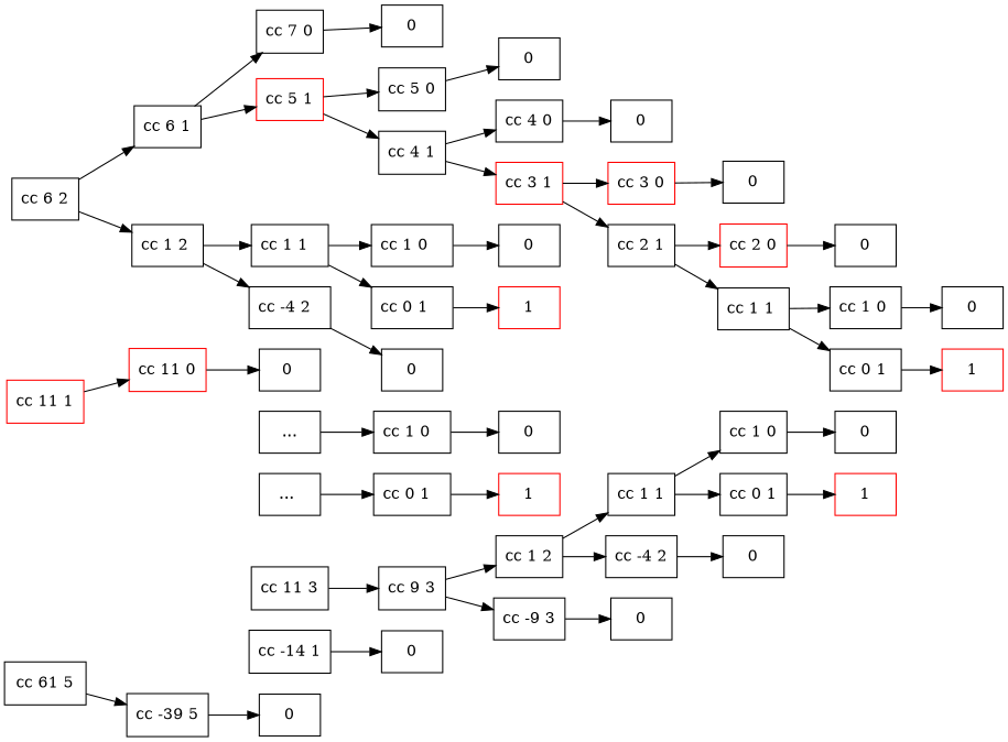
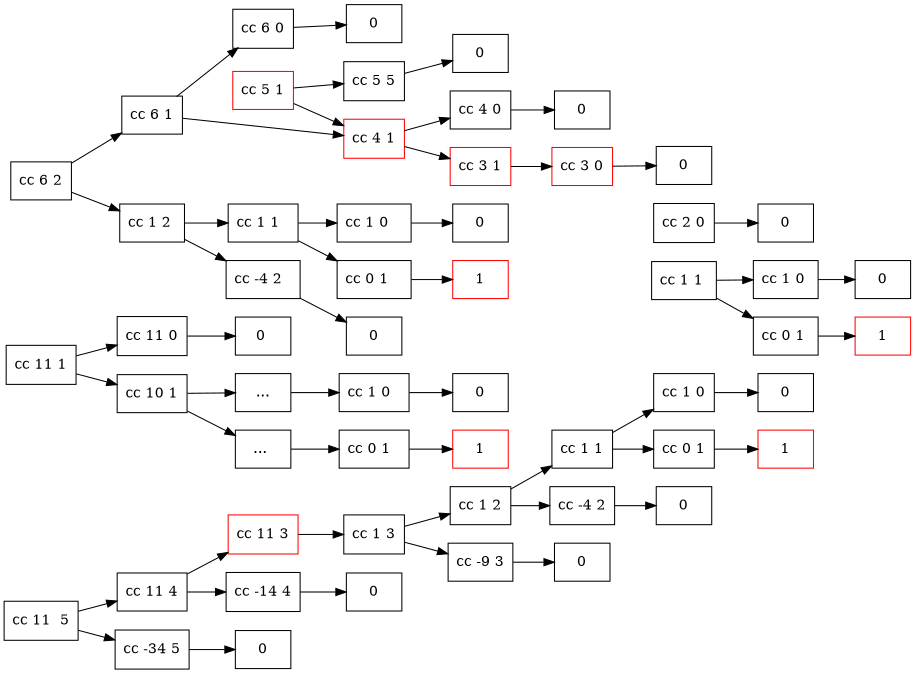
  digraph {
    rankdir=LR
    node [shape=record]
-   "cc 11  5" [label="cc 61  5"]
-   "cc -39 5"
-   "cc 11 3"
-   "cc -14 4" [label="cc -14 1"]
+   "cc 11  5"
+   "cc 11 4"
+   "cc -39 5" [label="cc -34 5"]
+   "cc 11 3" [color=red]
+   "cc -14 4"
    n6 [label=0]
-   "cc 1 3" [label="cc 9 3"]
+   "cc 1 3"
    n8 [label=0]
    "cc 1 2"
    "cc -9 3"
-   "cc 11 1" [color=red]
-   "cc 11 0" [color=red]
+   "cc 11 1"
+   "cc 11 0"
+   "cc 10 1"
    "cc 6 2"
    "cc 6 1"
    "cc 1 2 "
    "cc 1 1"
    "cc -4 2"
    n19 [label=0]
    "cc 1 0"
    "cc 0 1"
    n22 [label=0]
    n23 [label=0]
    n24 [color=red label=1]
    "0 "
    "..."
    "... "
-   "cc 6 0" [label="cc 7 0"]
+   "cc 6 0"
    "cc 5 1" [color=red]
    "cc 1 1  "
    "cc -4 2  "
    "cc 1 0  "
    "cc 0 1  "
    n34 [label=0]
-   "cc 5 0"
-   "cc 4 1"
+   "cc 5 0" [label="cc 5 5"]
+   "cc 4 1" [color=red]
    "cc 1 0   "
    "cc 0 1   "
    n39 [label=0]
    n40 [label=0]
    n41 [color=red label=1]
    n42 [label=0]
    "cc 4 0"
    "cc 3 1" [color=red]
    n45 [label=0]
    "cc 3 0" [color=red]
-   "cc 2 1"
    n48 [label=0]
-   "cc 2 0" [color=red]
+   "cc 2 0"
    "cc 1 1 "
    n51 [label=0]
    "cc 1 0 "
    "cc 0 1 "
    n54 [label=0]
    n55 [color=red label=1]
    n56 [label=0]
    n57 [color=red label=1]
+   "cc 11  5" -> "cc 11 4"
    "cc 11  5" -> "cc -39 5"
+   "cc 11 4" -> "cc 11 3"
+   "cc 11 4" -> "cc -14 4"
    "cc -39 5" -> n6
    "cc 11 3" -> "cc 1 3"
    "cc -14 4" -> n8
    "cc 1 3" -> "cc 1 2"
    "cc 1 3" -> "cc -9 3"
    "cc 1 2" -> "cc 1 1"
    "cc 1 2" -> "cc -4 2"
    "cc -9 3" -> n19
    "cc 11 1" -> "cc 11 0"
+   "cc 11 1" -> "cc 10 1"
    "cc 11 0" -> "0 "
+   "cc 10 1" -> "..."
+   "cc 10 1" -> "... "
    "cc 6 2" -> "cc 6 1"
    "cc 6 2" -> "cc 1 2 "
    "cc 6 1" -> "cc 6 0"
-   "cc 6 1" -> "cc 5 1"
+   "cc 6 1" -> "cc 4 1"
    "cc 1 2 " -> "cc 1 1  "
    "cc 1 2 " -> "cc -4 2  "
    "cc 1 1" -> "cc 1 0"
    "cc 1 1" -> "cc 0 1"
    "cc -4 2" -> n22
    "cc 1 0" -> n23
    "cc 0 1" -> n24
    "..." -> "cc 1 0  "
    "... " -> "cc 0 1  "
    "cc 6 0" -> n34
    "cc 5 1" -> "cc 5 0"
    "cc 5 1" -> "cc 4 1"
    "cc 1 1  " -> "cc 1 0   "
    "cc 1 1  " -> "cc 0 1   "
    "cc -4 2  " -> n39
    "cc 1 0  " -> n56
    "cc 0 1  " -> n57
    "cc 5 0" -> n42
    "cc 4 1" -> "cc 4 0"
    "cc 4 1" -> "cc 3 1"
    "cc 1 0   " -> n40
    "cc 0 1   " -> n41
    "cc 4 0" -> n45
    "cc 3 1" -> "cc 3 0"
-   "cc 3 1" -> "cc 2 1"
    "cc 3 0" -> n48
-   "cc 2 1" -> "cc 2 0"
-   "cc 2 1" -> "cc 1 1 "
    "cc 2 0" -> n51
    "cc 1 1 " -> "cc 1 0 "
    "cc 1 1 " -> "cc 0 1 "
    "cc 1 0 " -> n54
    "cc 0 1 " -> n55
  }
